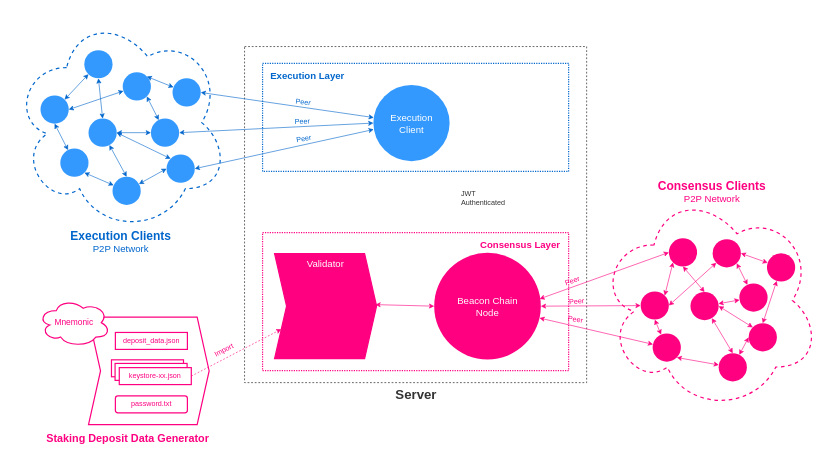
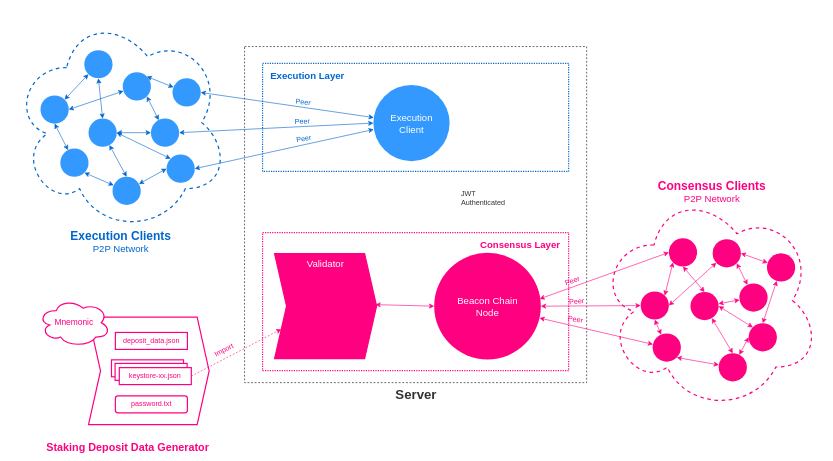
  <mxCell id="0" />
  <mxCell id="1" parent="0" />
  <mxCell id="2" value="" style="shape=step;perimeter=stepPerimeter;whiteSpace=wrap;html=1;fixedSize=1;fontFamily=Helvetica;fontSize=16;fontColor=#FFFFFF;strokeColor=#FF0080;strokeWidth=2;fillColor=#FFFFFF;" parent="1" vertex="1"><mxGeometry x="147" y="528" width="201" height="179" as="geometry" /></mxCell>
  <mxCell id="3" value="" style="ellipse;shape=cloud;whiteSpace=wrap;html=1;dashed=1;fontFamily=Helvetica;fontSize=16;strokeWidth=2;strokeColor=#0066CC;" parent="1" vertex="1"><mxGeometry x="20.5" y="20.5" width="360" height="366.5" as="geometry" /></mxCell>
  <mxCell id="4" value="" style="rounded=0;whiteSpace=wrap;html=1;strokeWidth=1;dashed=1;" parent="1" vertex="1"><mxGeometry x="407" y="77" width="570" height="560" as="geometry" /></mxCell>
  <mxCell id="5" value="&lt;b&gt;&lt;font style=&quot;font-size: 22px&quot;&gt;Server&lt;/font&gt;&lt;/b&gt;" style="text;html=1;align=center;verticalAlign=middle;whiteSpace=wrap;rounded=0;fontColor=#333333;" parent="1" vertex="1"><mxGeometry x="663" y="643.25" width="60" height="30" as="geometry" /></mxCell>
  <mxCell id="6" value="" style="rounded=0;whiteSpace=wrap;html=1;fontFamily=Helvetica;fontSize=22;strokeWidth=2;dashed=1;fontColor=#FF0080;strokeColor=#FF0080;dashPattern=1 1;" parent="1" vertex="1"><mxGeometry x="437" y="387" width="510" height="230" as="geometry" /></mxCell>
  <mxCell id="7" value="&lt;b style=&quot;font-size: 16px&quot;&gt;&lt;font style=&quot;font-size: 16px&quot;&gt;Consensus Layer&lt;/font&gt;&lt;/b&gt;" style="text;html=1;strokeColor=none;fillColor=none;align=center;verticalAlign=middle;whiteSpace=wrap;rounded=0;fontSize=16;fontColor=#FF0080;" parent="1" vertex="1"><mxGeometry x="787" y="391.5" width="159" height="30" as="geometry" /></mxCell>
  <mxCell id="8" value="" style="rounded=0;whiteSpace=wrap;html=1;fontFamily=Helvetica;fontSize=22;strokeWidth=2;dashed=1;strokeColor=#0066CC;fillColor=none;dashPattern=1 1;" parent="1" vertex="1"><mxGeometry x="437" y="105" width="510" height="180" as="geometry" /></mxCell>
  <mxCell id="9" value="&lt;b style=&quot;font-size: 16px&quot;&gt;&lt;font style=&quot;font-size: 16px&quot;&gt;Execution Layer&lt;/font&gt;&lt;/b&gt;" style="text;html=1;strokeColor=none;fillColor=none;align=center;verticalAlign=middle;whiteSpace=wrap;rounded=0;fontSize=16;fontColor=#0066CC;" parent="1" vertex="1"><mxGeometry x="437" y="111" width="150" height="30" as="geometry" /></mxCell>
  <mxCell id="10" value="" style="ellipse;whiteSpace=wrap;html=1;aspect=fixed;fontFamily=Helvetica;fontSize=16;strokeWidth=1;strokeColor=none;fillColor=#3399FF;" parent="1" vertex="1"><mxGeometry x="140" y="83" width="47" height="47" as="geometry" /></mxCell>
  <mxCell id="11" style="edgeStyle=none;html=1;exitX=1;exitY=0;exitDx=0;exitDy=0;entryX=0;entryY=1;entryDx=0;entryDy=0;fontFamily=Helvetica;fontSize=16;startArrow=classic;startFill=1;strokeColor=#0066CC;" parent="1" source="14" target="10" edge="1"><mxGeometry relative="1" as="geometry" /></mxCell>
  <mxCell id="12" style="edgeStyle=none;html=1;exitX=1;exitY=0.5;exitDx=0;exitDy=0;fontFamily=Helvetica;fontSize=16;startArrow=classic;startFill=1;strokeColor=#0066CC;" parent="1" source="14" target="15" edge="1"><mxGeometry relative="1" as="geometry" /></mxCell>
  <mxCell id="13" style="edgeStyle=none;html=1;exitX=0.5;exitY=1;exitDx=0;exitDy=0;fontFamily=Helvetica;fontSize=16;startArrow=classic;startFill=1;strokeColor=#0066CC;" parent="1" source="14" target="22" edge="1"><mxGeometry relative="1" as="geometry" /></mxCell>
  <mxCell id="14" value="" style="ellipse;whiteSpace=wrap;html=1;aspect=fixed;fontFamily=Helvetica;fontSize=16;strokeWidth=1;strokeColor=none;fillColor=#3399FF;" parent="1" vertex="1"><mxGeometry x="67" y="158.5" width="47" height="47" as="geometry" /></mxCell>
  <mxCell id="15" value="" style="ellipse;whiteSpace=wrap;html=1;aspect=fixed;fontFamily=Helvetica;fontSize=16;strokeWidth=1;strokeColor=none;fillColor=#3399FF;" parent="1" vertex="1"><mxGeometry x="204" y="120" width="47" height="47" as="geometry" /></mxCell>
  <mxCell id="16" style="edgeStyle=none;html=1;entryX=1;entryY=1;entryDx=0;entryDy=0;fontFamily=Helvetica;fontSize=16;startArrow=classic;startFill=1;strokeColor=#0066CC;" parent="1" source="18" target="15" edge="1"><mxGeometry relative="1" as="geometry" /></mxCell>
  <mxCell id="17" style="edgeStyle=none;html=1;fontFamily=Helvetica;fontSize=16;startArrow=classic;startFill=1;strokeColor=#0066CC;" parent="1" source="18" target="29" edge="1"><mxGeometry relative="1" as="geometry" /></mxCell>
  <mxCell id="18" value="" style="ellipse;whiteSpace=wrap;html=1;aspect=fixed;fontFamily=Helvetica;fontSize=16;strokeWidth=1;strokeColor=none;fillColor=#3399FF;" parent="1" vertex="1"><mxGeometry x="251" y="197" width="47" height="47" as="geometry" /></mxCell>
  <mxCell id="19" style="edgeStyle=none;html=1;entryX=1;entryY=0;entryDx=0;entryDy=0;fontFamily=Helvetica;fontSize=16;startArrow=classic;startFill=1;strokeColor=#0066CC;" parent="1" source="20" target="15" edge="1"><mxGeometry relative="1" as="geometry" /></mxCell>
  <mxCell id="20" value="" style="ellipse;whiteSpace=wrap;html=1;aspect=fixed;fontFamily=Helvetica;fontSize=16;strokeWidth=1;strokeColor=none;fillColor=#3399FF;" parent="1" vertex="1"><mxGeometry x="287" y="130" width="47" height="47" as="geometry" /></mxCell>
  <mxCell id="21" style="edgeStyle=none;html=1;exitX=1;exitY=1;exitDx=0;exitDy=0;fontFamily=Helvetica;fontSize=16;startArrow=classic;startFill=1;strokeColor=#0066CC;" parent="1" source="22" target="25" edge="1"><mxGeometry relative="1" as="geometry" /></mxCell>
  <mxCell id="22" value="" style="ellipse;whiteSpace=wrap;html=1;aspect=fixed;fontFamily=Helvetica;fontSize=16;strokeWidth=1;strokeColor=none;fillColor=#3399FF;" parent="1" vertex="1"><mxGeometry x="100" y="247" width="47" height="47" as="geometry" /></mxCell>
  <mxCell id="23" style="edgeStyle=none;html=1;entryX=0;entryY=0.5;entryDx=0;entryDy=0;fontFamily=Helvetica;fontSize=16;startArrow=classic;startFill=1;strokeColor=#0066CC;" parent="1" source="25" target="27" edge="1"><mxGeometry relative="1" as="geometry" /></mxCell>
  <mxCell id="24" style="edgeStyle=none;html=1;exitX=0.5;exitY=0;exitDx=0;exitDy=0;fontFamily=Helvetica;fontSize=16;startArrow=classic;startFill=1;strokeColor=#0066CC;" parent="1" source="25" target="29" edge="1"><mxGeometry relative="1" as="geometry" /></mxCell>
  <mxCell id="25" value="" style="ellipse;whiteSpace=wrap;html=1;aspect=fixed;fontFamily=Helvetica;fontSize=16;strokeWidth=1;strokeColor=none;fillColor=#3399FF;" parent="1" vertex="1"><mxGeometry x="187" y="294" width="47" height="47" as="geometry" /></mxCell>
  <mxCell id="26" style="edgeStyle=none;html=1;exitX=0;exitY=0;exitDx=0;exitDy=0;entryX=1;entryY=0.5;entryDx=0;entryDy=0;fontFamily=Helvetica;fontSize=16;startArrow=classic;startFill=1;strokeColor=#0066CC;" parent="1" source="27" target="29" edge="1"><mxGeometry relative="1" as="geometry" /></mxCell>
  <mxCell id="27" value="" style="ellipse;whiteSpace=wrap;html=1;aspect=fixed;fontFamily=Helvetica;fontSize=16;strokeWidth=1;strokeColor=none;fillColor=#3399FF;" parent="1" vertex="1"><mxGeometry x="277" y="257" width="47" height="47" as="geometry" /></mxCell>
  <mxCell id="28" style="edgeStyle=none;html=1;exitX=0.5;exitY=0;exitDx=0;exitDy=0;entryX=0.5;entryY=1;entryDx=0;entryDy=0;fontFamily=Helvetica;fontSize=16;startArrow=classic;startFill=1;strokeColor=#0066CC;" parent="1" source="29" target="10" edge="1"><mxGeometry relative="1" as="geometry" /></mxCell>
  <mxCell id="29" value="" style="ellipse;whiteSpace=wrap;html=1;aspect=fixed;fontFamily=Helvetica;fontSize=16;strokeWidth=1;strokeColor=none;fillColor=#3399FF;" parent="1" vertex="1"><mxGeometry x="147" y="197" width="47" height="47" as="geometry" /></mxCell>
  <mxCell id="30" value="&lt;font style=&quot;font-size: 20px&quot;&gt;Execution Clients&lt;/font&gt;&lt;br&gt;&lt;span style=&quot;font-weight: normal&quot;&gt;P2P Network&lt;/span&gt;" style="text;html=1;strokeColor=none;fillColor=none;align=center;verticalAlign=middle;whiteSpace=wrap;rounded=0;dashed=1;fontFamily=Helvetica;fontSize=16;fontColor=#0066CC;fontStyle=1" parent="1" vertex="1"><mxGeometry x="106.5" y="377" width="188" height="50" as="geometry" /></mxCell>
  <mxCell id="31" value="" style="ellipse;shape=cloud;whiteSpace=wrap;html=1;dashed=1;fontFamily=Helvetica;fontSize=16;strokeWidth=2;strokeColor=#FF0080;fontColor=#FF0080;" parent="1" vertex="1"><mxGeometry x="997" y="315" width="369" height="370" as="geometry" /></mxCell>
  <mxCell id="32" value="" style="ellipse;whiteSpace=wrap;html=1;aspect=fixed;fontFamily=Helvetica;fontSize=16;strokeWidth=1;strokeColor=none;fillColor=#FF0080;fontColor=#FF0080;" parent="1" vertex="1"><mxGeometry x="1114" y="396.5" width="47" height="47" as="geometry" /></mxCell>
  <mxCell id="33" style="edgeStyle=none;html=1;exitX=1;exitY=0;exitDx=0;exitDy=0;entryX=0;entryY=1;entryDx=0;entryDy=0;fontFamily=Helvetica;fontSize=16;startArrow=classic;startFill=1;strokeColor=#FF0080;fontColor=#FF0080;" parent="1" source="36" target="32" edge="1"><mxGeometry relative="1" as="geometry" /></mxCell>
  <mxCell id="34" style="edgeStyle=none;html=1;exitX=1;exitY=0.5;exitDx=0;exitDy=0;fontFamily=Helvetica;fontSize=16;startArrow=classic;startFill=1;strokeColor=#FF0080;fontColor=#FF0080;" parent="1" source="36" target="37" edge="1"><mxGeometry relative="1" as="geometry" /></mxCell>
  <mxCell id="35" style="edgeStyle=none;html=1;exitX=0.5;exitY=1;exitDx=0;exitDy=0;fontFamily=Helvetica;fontSize=16;startArrow=classic;startFill=1;strokeColor=#FF0080;fontColor=#FF0080;" parent="1" source="36" target="44" edge="1"><mxGeometry relative="1" as="geometry" /></mxCell>
  <mxCell id="36" value="" style="ellipse;whiteSpace=wrap;html=1;aspect=fixed;fontFamily=Helvetica;fontSize=16;strokeWidth=1;strokeColor=none;fillColor=#FF0080;fontColor=#FF0080;" parent="1" vertex="1"><mxGeometry x="1067" y="485" width="47" height="47" as="geometry" /></mxCell>
  <mxCell id="37" value="" style="ellipse;whiteSpace=wrap;html=1;aspect=fixed;fontFamily=Helvetica;fontSize=16;strokeWidth=1;strokeColor=none;fillColor=#FF0080;fontColor=#FF0080;" parent="1" vertex="1"><mxGeometry x="1187" y="398" width="47" height="47" as="geometry" /></mxCell>
  <mxCell id="38" style="edgeStyle=none;html=1;entryX=1;entryY=1;entryDx=0;entryDy=0;fontFamily=Helvetica;fontSize=16;startArrow=classic;startFill=1;strokeColor=#FF0080;fontColor=#FF0080;" parent="1" source="40" target="37" edge="1"><mxGeometry relative="1" as="geometry" /></mxCell>
  <mxCell id="39" style="edgeStyle=none;html=1;fontFamily=Helvetica;fontSize=16;startArrow=classic;startFill=1;strokeColor=#FF0080;fontColor=#FF0080;" parent="1" source="40" target="52" edge="1"><mxGeometry relative="1" as="geometry" /></mxCell>
  <mxCell id="40" value="" style="ellipse;whiteSpace=wrap;html=1;aspect=fixed;fontFamily=Helvetica;fontSize=16;strokeWidth=1;strokeColor=none;fillColor=#FF0080;fontColor=#FF0080;" parent="1" vertex="1"><mxGeometry x="1231.5" y="471.75" width="47" height="47" as="geometry" /></mxCell>
  <mxCell id="41" style="edgeStyle=none;html=1;entryX=1;entryY=0.5;entryDx=0;entryDy=0;fontFamily=Helvetica;fontSize=16;startArrow=classic;startFill=1;strokeColor=#FF0080;fontColor=#FF0080;" parent="1" source="42" target="37" edge="1"><mxGeometry relative="1" as="geometry" /></mxCell>
  <mxCell id="42" value="" style="ellipse;whiteSpace=wrap;html=1;aspect=fixed;fontFamily=Helvetica;fontSize=16;strokeWidth=1;strokeColor=none;fillColor=#FF0080;fontColor=#FF0080;" parent="1" vertex="1"><mxGeometry x="1277.5" y="421.5" width="47" height="47" as="geometry" /></mxCell>
  <mxCell id="43" style="edgeStyle=none;html=1;exitX=1;exitY=1;exitDx=0;exitDy=0;fontFamily=Helvetica;fontSize=16;startArrow=classic;startFill=1;strokeColor=#FF0080;fontColor=#FF0080;" parent="1" source="44" target="47" edge="1"><mxGeometry relative="1" as="geometry" /></mxCell>
  <mxCell id="44" value="" style="ellipse;whiteSpace=wrap;html=1;aspect=fixed;fontFamily=Helvetica;fontSize=16;strokeWidth=1;strokeColor=none;fillColor=#FF0080;fontColor=#FF0080;" parent="1" vertex="1"><mxGeometry x="1087" y="555" width="47" height="47" as="geometry" /></mxCell>
  <mxCell id="45" style="edgeStyle=none;html=1;entryX=0;entryY=0.5;entryDx=0;entryDy=0;fontFamily=Helvetica;fontSize=16;startArrow=classic;startFill=1;strokeColor=#FF0080;fontColor=#FF0080;" parent="1" source="47" target="50" edge="1"><mxGeometry relative="1" as="geometry" /></mxCell>
  <mxCell id="46" style="edgeStyle=none;html=1;exitX=0.5;exitY=0;exitDx=0;exitDy=0;fontFamily=Helvetica;fontSize=16;startArrow=classic;startFill=1;strokeColor=#FF0080;fontColor=#FF0080;" parent="1" source="47" target="52" edge="1"><mxGeometry relative="1" as="geometry" /></mxCell>
  <mxCell id="47" value="" style="ellipse;whiteSpace=wrap;html=1;aspect=fixed;fontFamily=Helvetica;fontSize=16;strokeWidth=1;strokeColor=none;fillColor=#FF0080;fontColor=#FF0080;" parent="1" vertex="1"><mxGeometry x="1197" y="588" width="47" height="47" as="geometry" /></mxCell>
  <mxCell id="48" style="edgeStyle=none;html=1;exitX=0;exitY=0;exitDx=0;exitDy=0;entryX=1;entryY=0.5;entryDx=0;entryDy=0;fontFamily=Helvetica;fontSize=16;startArrow=classic;startFill=1;strokeColor=#FF0080;fontColor=#FF0080;" parent="1" source="50" target="52" edge="1"><mxGeometry relative="1" as="geometry" /></mxCell>
  <mxCell id="49" style="edgeStyle=none;html=1;exitX=0.5;exitY=0;exitDx=0;exitDy=0;fontFamily=Helvetica;fontSize=20;fontColor=#FF0080;startArrow=classic;startFill=1;strokeColor=#FF0080;" parent="1" source="50" target="42" edge="1"><mxGeometry relative="1" as="geometry" /></mxCell>
  <mxCell id="50" value="" style="ellipse;whiteSpace=wrap;html=1;aspect=fixed;fontFamily=Helvetica;fontSize=16;strokeWidth=1;strokeColor=none;fillColor=#FF0080;fontColor=#FF0080;" parent="1" vertex="1"><mxGeometry x="1247" y="538" width="47" height="47" as="geometry" /></mxCell>
  <mxCell id="51" style="edgeStyle=none;html=1;exitX=0.5;exitY=0;exitDx=0;exitDy=0;entryX=0.5;entryY=1;entryDx=0;entryDy=0;fontFamily=Helvetica;fontSize=16;startArrow=classic;startFill=1;strokeColor=#FF0080;fontColor=#FF0080;" parent="1" source="52" target="32" edge="1"><mxGeometry relative="1" as="geometry" /></mxCell>
  <mxCell id="52" value="" style="ellipse;whiteSpace=wrap;html=1;aspect=fixed;fontFamily=Helvetica;fontSize=16;strokeWidth=1;strokeColor=none;fillColor=#FF0080;fontColor=#FF0080;" parent="1" vertex="1"><mxGeometry x="1150" y="486" width="47" height="47" as="geometry" /></mxCell>
  <mxCell id="53" value="&lt;font style=&quot;font-size: 20px&quot;&gt;Consensus Clients&lt;/font&gt;&lt;br&gt;&lt;span style=&quot;font-weight: normal&quot;&gt;P2P Network&lt;/span&gt;" style="text;html=1;strokeColor=none;fillColor=none;align=center;verticalAlign=middle;whiteSpace=wrap;rounded=0;dashed=1;fontFamily=Helvetica;fontSize=16;fontColor=#FF0080;fontStyle=1" parent="1" vertex="1"><mxGeometry x="1076.5" y="294" width="217.5" height="47" as="geometry" /></mxCell>
  <mxCell id="54" value="" style="group" parent="1" vertex="1" connectable="0"><mxGeometry x="723" y="420.75" width="280" height="186.25" as="geometry" /></mxCell>
  <mxCell id="55" value="&lt;font color=&quot;#ffffff&quot;&gt;Beacon Chain &lt;br&gt;Node&lt;/font&gt;" style="ellipse;whiteSpace=wrap;html=1;aspect=fixed;fontFamily=Helvetica;fontSize=16;strokeWidth=1;strokeColor=none;fillColor=#FF0080;fontColor=#FF0080;" parent="54" vertex="1"><mxGeometry width="177.655" height="177.655" as="geometry" /></mxCell>
  <mxCell id="56" value="&lt;font style=&quot;font-size: 12px&quot;&gt;Peer&lt;/font&gt;" style="text;html=1;strokeColor=none;fillColor=none;align=center;verticalAlign=middle;whiteSpace=wrap;rounded=0;dashed=1;dashPattern=1 1;fontFamily=Helvetica;fontSize=20;fontColor=#FF0080;rotation=-20;" parent="54" vertex="1"><mxGeometry x="194.122" y="26.192" width="70.59" height="34.491" as="geometry" /></mxCell>
  <mxCell id="57" value="&lt;font style=&quot;font-size: 12px&quot;&gt;Peer&lt;/font&gt;" style="text;html=1;strokeColor=none;fillColor=none;align=center;verticalAlign=middle;whiteSpace=wrap;rounded=0;dashed=1;dashPattern=1 1;fontFamily=Helvetica;fontSize=20;fontColor=#FF0080;rotation=-4.4;" parent="54" vertex="1"><mxGeometry x="202.357" y="59.784" width="70.59" height="34.491" as="geometry" /></mxCell>
  <mxCell id="58" value="&lt;font style=&quot;font-size: 12px&quot;&gt;Peer&lt;/font&gt;" style="text;html=1;strokeColor=none;fillColor=none;align=center;verticalAlign=middle;whiteSpace=wrap;rounded=0;dashed=1;dashPattern=1 1;fontFamily=Helvetica;fontSize=20;fontColor=#FF0080;rotation=9.1;" parent="54" vertex="1"><mxGeometry x="201.181" y="89.76" width="70.59" height="34.491" as="geometry" /></mxCell>
  <mxCell id="59" style="edgeStyle=none;html=1;exitX=0;exitY=0.5;exitDx=0;exitDy=0;fontFamily=Helvetica;fontSize=20;fontColor=#FF0080;startArrow=classic;startFill=1;strokeColor=#FF0080;entryX=0.988;entryY=0.432;entryDx=0;entryDy=0;entryPerimeter=0;" parent="1" source="32" target="55" edge="1"><mxGeometry relative="1" as="geometry" /></mxCell>
  <mxCell id="60" style="edgeStyle=none;html=1;fontFamily=Helvetica;fontSize=20;fontColor=#FF0080;startArrow=classic;startFill=1;strokeColor=#FF0080;entryX=1;entryY=0.5;entryDx=0;entryDy=0;" parent="1" source="36" target="55" edge="1"><mxGeometry relative="1" as="geometry" /></mxCell>
  <mxCell id="61" style="edgeStyle=none;html=1;fontFamily=Helvetica;fontSize=20;fontColor=#FF0080;startArrow=classic;startFill=1;strokeColor=#FF0080;" parent="1" source="44" target="55" edge="1"><mxGeometry relative="1" as="geometry" /></mxCell>
  <mxCell id="62" value="" style="group" parent="1" vertex="1" connectable="0"><mxGeometry x="473.49" y="141" width="283.51" height="127" as="geometry" /></mxCell>
  <mxCell id="63" value="Execution &lt;br&gt;Client" style="ellipse;whiteSpace=wrap;html=1;aspect=fixed;fontFamily=Helvetica;fontSize=16;strokeWidth=1;strokeColor=none;fillColor=#3399FF;fontColor=#FFFFFF;" parent="62" vertex="1"><mxGeometry x="148.178" width="127" height="127" as="geometry" /></mxCell>
  <mxCell id="64" value="&lt;font color=&quot;#0066cc&quot; style=&quot;font-size: 12px&quot;&gt;Peer&lt;/font&gt;" style="text;html=1;strokeColor=none;fillColor=none;align=center;verticalAlign=middle;whiteSpace=wrap;rounded=0;dashed=1;dashPattern=1 1;fontFamily=Helvetica;fontSize=20;fontColor=#FFFFFF;rotation=7.8;" parent="62" vertex="1"><mxGeometry x="2.475" y="11.124" width="59.269" height="27.81" as="geometry" /></mxCell>
  <mxCell id="65" value="&lt;font color=&quot;#0066cc&quot; style=&quot;font-size: 12px&quot;&gt;Peer&lt;/font&gt;" style="text;html=1;strokeColor=none;fillColor=none;align=center;verticalAlign=middle;whiteSpace=wrap;rounded=0;dashed=1;dashPattern=1 1;fontFamily=Helvetica;fontSize=20;fontColor=#FFFFFF;rotation=-2.0;" parent="62" vertex="1"><mxGeometry x="0.499" y="42.642" width="59.269" height="27.81" as="geometry" /></mxCell>
  <mxCell id="66" value="&lt;font color=&quot;#0066cc&quot; style=&quot;font-size: 12px&quot;&gt;Peer&lt;/font&gt;" style="text;html=1;strokeColor=none;fillColor=none;align=center;verticalAlign=middle;whiteSpace=wrap;rounded=0;dashed=1;dashPattern=1 1;fontFamily=Helvetica;fontSize=20;fontColor=#FFFFFF;rotation=-10;" parent="62" vertex="1"><mxGeometry x="2.475" y="72.307" width="59.269" height="27.81" as="geometry" /></mxCell>
  <mxCell id="67" style="edgeStyle=none;html=1;entryX=1;entryY=0.5;entryDx=0;entryDy=0;fontFamily=Helvetica;fontSize=16;startArrow=classic;startFill=1;strokeColor=#0066CC;" parent="1" source="63" target="20" edge="1"><mxGeometry relative="1" as="geometry" /></mxCell>
  <mxCell id="68" style="edgeStyle=none;html=1;exitX=0.004;exitY=0.584;exitDx=0;exitDy=0;entryX=1;entryY=0.5;entryDx=0;entryDy=0;fontFamily=Helvetica;fontSize=16;startArrow=classic;startFill=1;strokeColor=#0066CC;exitPerimeter=0;" parent="1" source="63" target="27" edge="1"><mxGeometry relative="1" as="geometry" /></mxCell>
  <mxCell id="69" style="edgeStyle=none;html=1;entryX=1;entryY=0.5;entryDx=0;entryDy=0;fontFamily=Helvetica;fontSize=16;startArrow=classic;startFill=1;strokeColor=#0066CC;exitX=0;exitY=0.5;exitDx=0;exitDy=0;" parent="1" source="63" target="18" edge="1"><mxGeometry relative="1" as="geometry" /></mxCell>
- <mxCell id="70" value="&lt;font style=&quot;font-size: 18px&quot;&gt;&lt;b&gt;Staking Deposit Data Generator&lt;/b&gt;&lt;/font&gt;" style="text;html=1;strokeColor=none;fillColor=none;align=left;verticalAlign=middle;whiteSpace=wrap;rounded=0;fontFamily=Helvetica;fontSize=18;fontColor=#FF0080;fontStyle=0" parent="1" vertex="1"><mxGeometry x="74.5" y="716" width="400" height="30" as="geometry" /></mxCell>
+ <mxCell id="70" value="&lt;font style=&quot;font-size: 18px&quot;&gt;&lt;b&gt;Staking Deposit Data Generator&lt;/b&gt;&lt;/font&gt;" style="text;html=1;strokeColor=none;fillColor=none;align=left;verticalAlign=middle;whiteSpace=wrap;rounded=0;fontFamily=Helvetica;fontSize=18;fontColor=#FF0080;fontStyle=0" parent="1" vertex="1"><mxGeometry x="74.5" y="731" width="400" height="30" as="geometry" /></mxCell>
  <mxCell id="71" value="password.txt" style="whiteSpace=wrap;html=1;fontFamily=Helvetica;fontSize=12;fontColor=#FF0080;strokeColor=#FF0080;strokeWidth=2;fillColor=#FFFFFF;rounded=1;" parent="1" vertex="1"><mxGeometry x="191.75" y="659" width="120" height="28.25" as="geometry" /></mxCell>
  <mxCell id="72" value="deposit_data.json" style="rounded=0;whiteSpace=wrap;html=1;fontFamily=Helvetica;fontSize=12;fontColor=#FF0080;strokeColor=#FF0080;strokeWidth=2;fillColor=#FFFFFF;" parent="1" vertex="1"><mxGeometry x="191.75" y="553.38" width="120" height="28.25" as="geometry" /></mxCell>
  <mxCell id="73" value="Mnemonic" style="ellipse;shape=cloud;whiteSpace=wrap;html=1;fontFamily=Helvetica;fontSize=14;fontColor=#FF0080;strokeColor=#FF0080;strokeWidth=2;fillColor=#FFFFFF;" parent="1" vertex="1"><mxGeometry x="63.25" y="497" width="120" height="80" as="geometry" /></mxCell>
  <mxCell id="74" value="" style="group" parent="1" vertex="1" connectable="0"><mxGeometry x="185.25" y="599" width="133" height="41.25" as="geometry" /></mxCell>
  <mxCell id="75" value="keystore-xx.json" style="rounded=0;whiteSpace=wrap;html=1;fontFamily=Helvetica;fontSize=12;fontColor=#FF0080;strokeColor=#FF0080;strokeWidth=2;fillColor=#FFFFFF;" parent="74" vertex="1"><mxGeometry width="120" height="28.25" as="geometry" /></mxCell>
  <mxCell id="76" value="keystore-xx.json" style="rounded=0;whiteSpace=wrap;html=1;fontFamily=Helvetica;fontSize=12;fontColor=#FF0080;strokeColor=#FF0080;strokeWidth=2;fillColor=#FFFFFF;" parent="74" vertex="1"><mxGeometry x="6" y="6" width="120" height="28.25" as="geometry" /></mxCell>
  <mxCell id="77" value="keystore-xx.json" style="rounded=0;whiteSpace=wrap;html=1;fontFamily=Helvetica;fontSize=12;fontColor=#FF0080;strokeColor=#FF0080;strokeWidth=2;fillColor=#FFFFFF;" parent="74" vertex="1"><mxGeometry x="13" y="13" width="120" height="28.25" as="geometry" /></mxCell>
  <mxCell id="78" style="edgeStyle=none;html=1;exitX=0;exitY=0.5;exitDx=0;exitDy=0;fontFamily=Helvetica;fontSize=16;fontColor=#FFFFFF;startArrow=classic;startFill=1;strokeColor=#FF0080;" parent="1" source="55" edge="1"><mxGeometry relative="1" as="geometry"><mxPoint x="625" y="507" as="targetPoint" /></mxGeometry></mxCell>
  <mxCell id="79" value="Validator" style="shape=step;perimeter=stepPerimeter;whiteSpace=wrap;html=1;fixedSize=1;fontFamily=Helvetica;fontSize=16;fontColor=#FFFFFF;strokeColor=#FF0080;strokeWidth=2;fillColor=#FF0080;verticalAlign=top;" parent="1" vertex="1"><mxGeometry x="457" y="422" width="170" height="175" as="geometry" /></mxCell>
  <mxCell id="80" style="edgeStyle=none;html=1;exitX=1;exitY=0.5;exitDx=0;exitDy=0;fontColor=#808080;dashed=1;strokeColor=#FF0080;" edge="1" parent="1" source="77" target="79"><mxGeometry relative="1" as="geometry" /></mxCell>
  <mxCell id="81" value="Import" style="text;html=1;strokeColor=none;fillColor=none;align=center;verticalAlign=middle;whiteSpace=wrap;rounded=0;fontColor=#FF0080;rotation=-27.4;" vertex="1" parent="1"><mxGeometry x="313" y="568" width="120" height="30" as="geometry" /></mxCell>
  <mxCell id="82" value="JWT Authenticated" style="text;html=1;strokeColor=none;fillColor=none;align=left;verticalAlign=middle;whiteSpace=wrap;rounded=0;fontColor=#333333;" vertex="1" parent="1"><mxGeometry x="766" y="315" width="60" height="30" as="geometry" /></mxCell>
